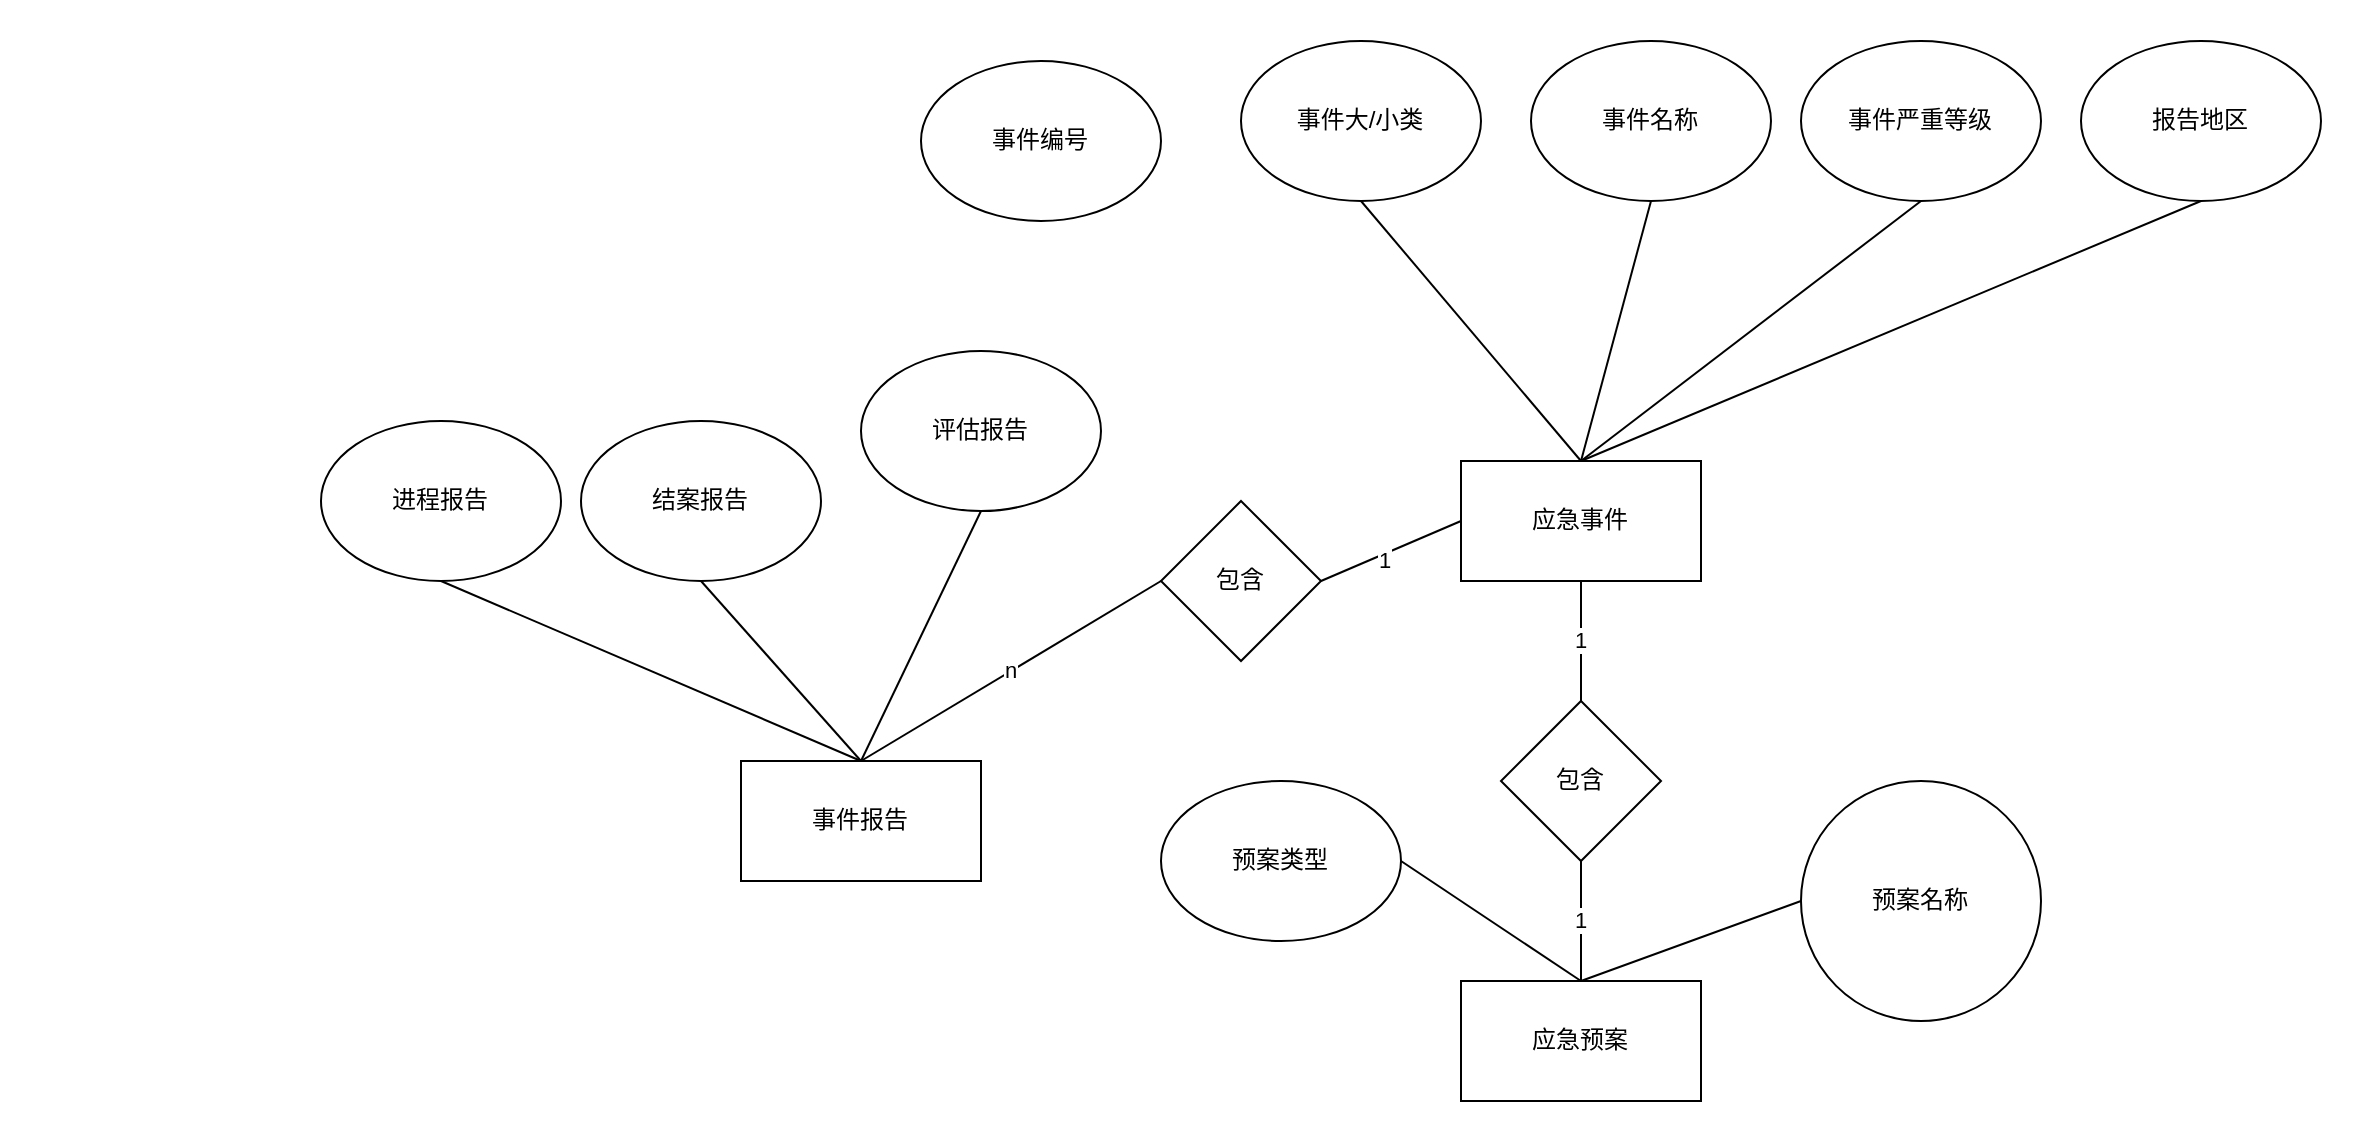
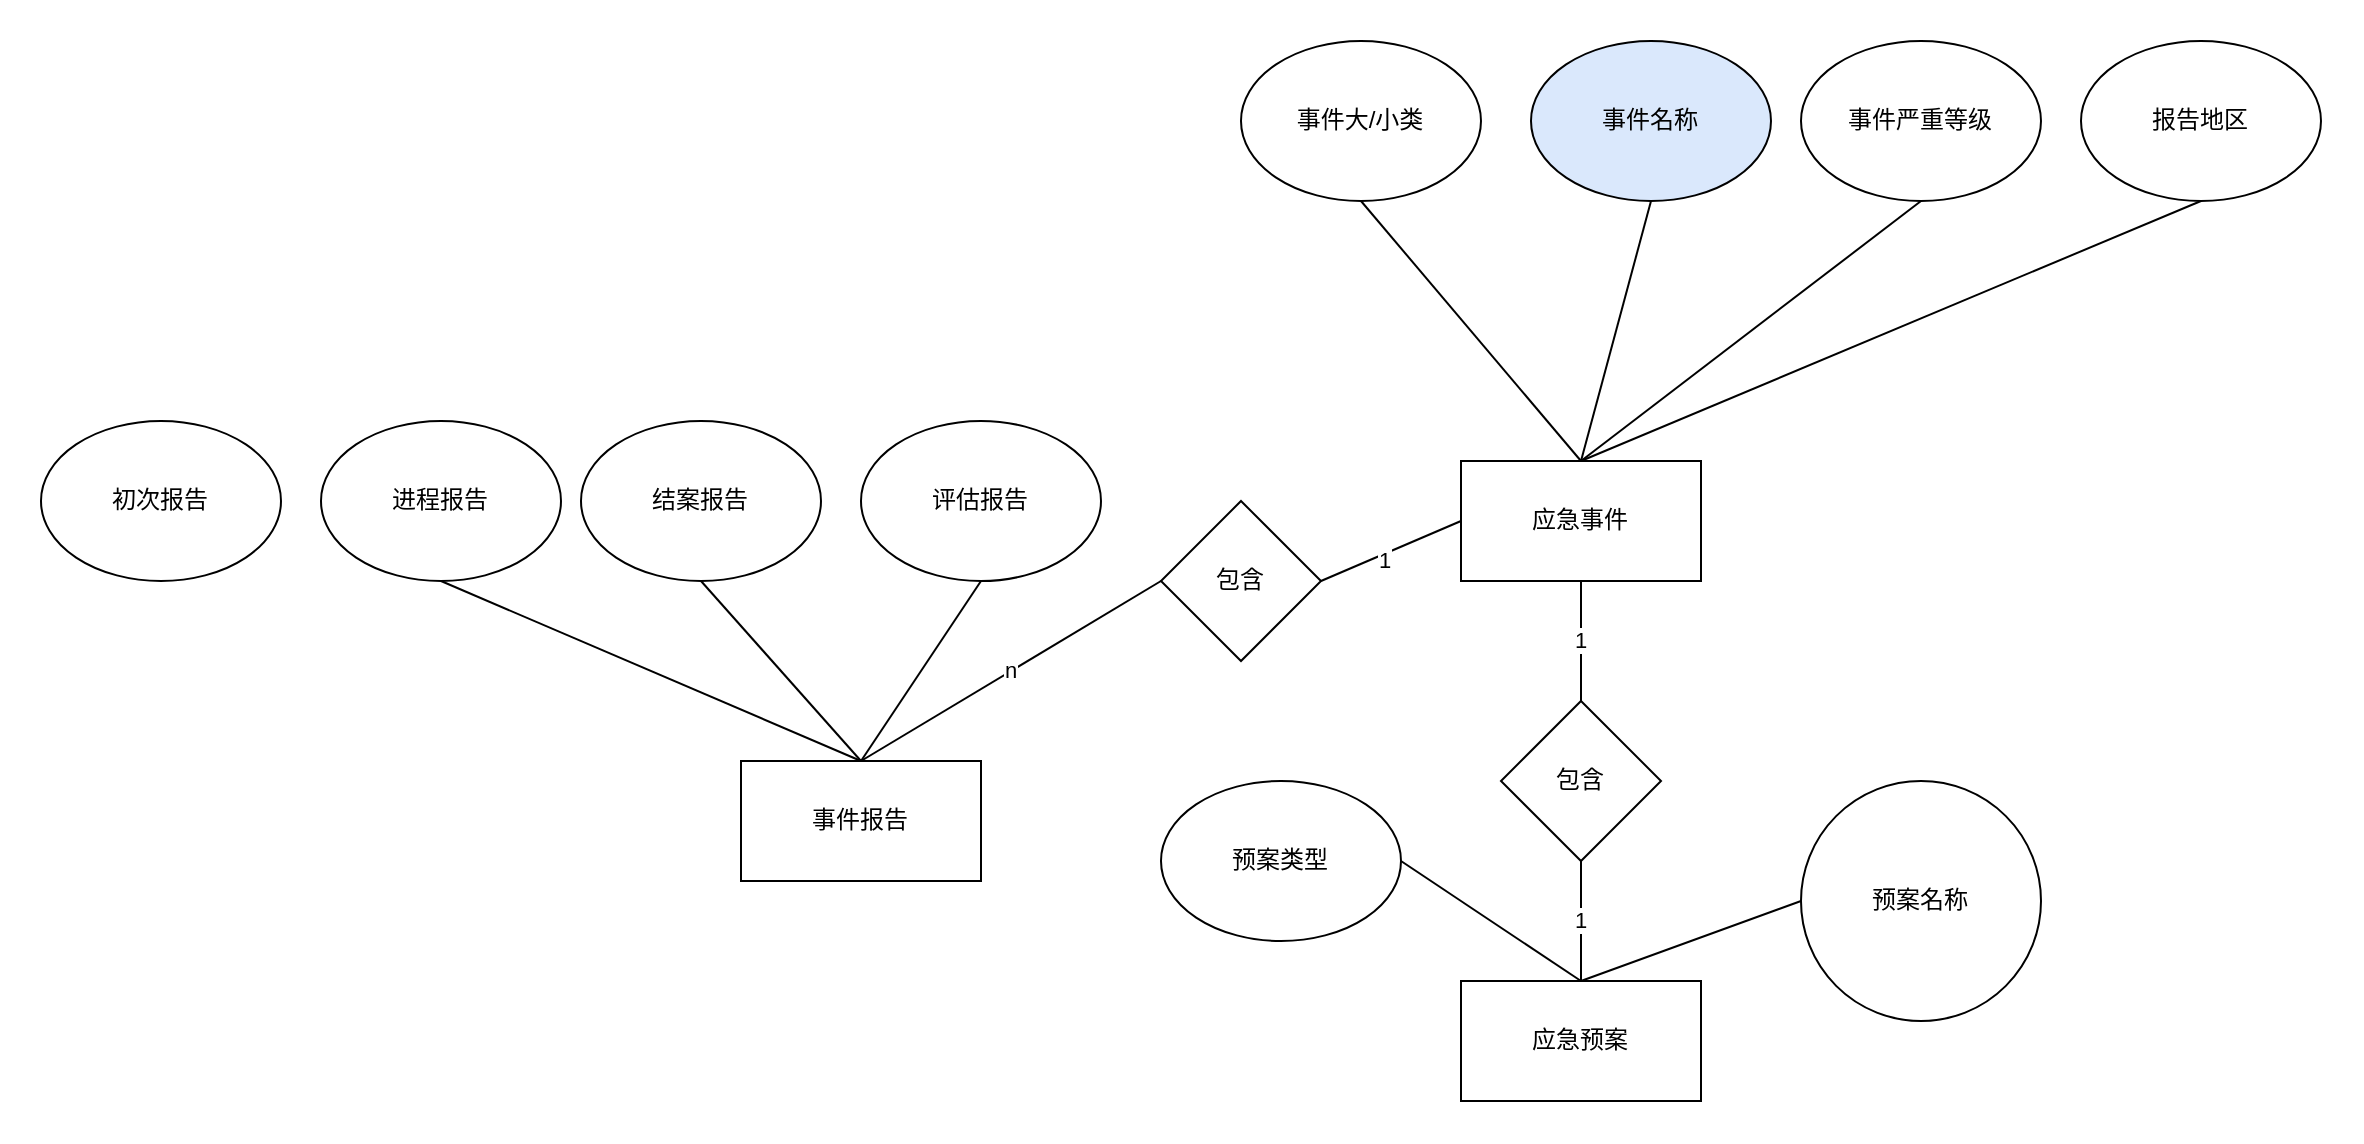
  <mxCell id="0" />
  <mxCell id="1" parent="0" />
  <mxCell id="2" style="edgeStyle=none;rounded=0;orthogonalLoop=1;jettySize=auto;html=1;exitX=0;exitY=0.5;exitDx=0;exitDy=0;entryX=1;entryY=0.5;entryDx=0;entryDy=0;startArrow=none;startFill=0;endArrow=none;endFill=0;strokeColor=default;" edge="1" parent="1" source="5" target="17"><mxGeometry relative="1" as="geometry" /></mxCell>
  <mxCell id="3" value="1" style="edgeLabel;html=1;align=center;verticalAlign=middle;resizable=0;points=[];" vertex="1" connectable="0" parent="2"><mxGeometry x="0.133" y="3" relative="1" as="geometry"><mxPoint as="offset" /></mxGeometry></mxCell>
  <mxCell id="4" value="1" style="edgeStyle=none;rounded=0;orthogonalLoop=1;jettySize=auto;html=1;exitX=0.5;exitY=1;exitDx=0;exitDy=0;entryX=0.5;entryY=0;entryDx=0;entryDy=0;startArrow=none;startFill=0;endArrow=none;endFill=0;strokeColor=default;" edge="1" parent="1" source="5" target="27"><mxGeometry relative="1" as="geometry" /></mxCell>
  <mxCell id="5" value="应急事件" style="rounded=0;whiteSpace=wrap;html=1;" vertex="1" parent="1"><mxGeometry x="730" y="230" width="120" height="60" as="geometry" /></mxCell>
- <mxCell id="6" value="事件编号" style="ellipse;whiteSpace=wrap;html=1;" vertex="1" parent="1"><mxGeometry x="460" y="30" width="120" height="80" as="geometry" /></mxCell>
  <mxCell id="7" style="rounded=0;orthogonalLoop=1;jettySize=auto;html=1;exitX=0.5;exitY=1;exitDx=0;exitDy=0;endArrow=none;endFill=0;strokeColor=default;startArrow=none;startFill=0;" edge="1" parent="1" source="8"><mxGeometry relative="1" as="geometry"><mxPoint x="790" y="230" as="targetPoint" /></mxGeometry></mxCell>
  <mxCell id="8" value="事件大/小类" style="ellipse;whiteSpace=wrap;html=1;" vertex="1" parent="1"><mxGeometry x="620" y="20" width="120" height="80" as="geometry" /></mxCell>
  <mxCell id="9" style="edgeStyle=none;rounded=0;orthogonalLoop=1;jettySize=auto;html=1;exitX=0.5;exitY=1;exitDx=0;exitDy=0;startArrow=none;startFill=0;endArrow=none;endFill=0;strokeColor=default;" edge="1" parent="1" source="10"><mxGeometry relative="1" as="geometry"><mxPoint x="790" y="230" as="targetPoint" /></mxGeometry></mxCell>
- <mxCell id="10" value="事件名称" style="ellipse;whiteSpace=wrap;html=1;" vertex="1" parent="1"><mxGeometry x="765" y="20" width="120" height="80" as="geometry" /></mxCell>
+ <mxCell id="10" value="事件名称" style="ellipse;whiteSpace=wrap;html=1;fillColor=#dae8fc;" vertex="1" parent="1"><mxGeometry x="765" y="20" width="120" height="80" as="geometry" /></mxCell>
  <mxCell id="11" style="edgeStyle=none;rounded=0;orthogonalLoop=1;jettySize=auto;html=1;exitX=0.5;exitY=1;exitDx=0;exitDy=0;startArrow=none;startFill=0;endArrow=none;endFill=0;strokeColor=default;" edge="1" parent="1" source="12"><mxGeometry relative="1" as="geometry"><mxPoint x="790" y="230" as="targetPoint" /></mxGeometry></mxCell>
  <mxCell id="12" value="事件严重等级" style="ellipse;whiteSpace=wrap;html=1;" vertex="1" parent="1"><mxGeometry x="900" y="20" width="120" height="80" as="geometry" /></mxCell>
  <mxCell id="13" style="edgeStyle=none;rounded=0;orthogonalLoop=1;jettySize=auto;html=1;exitX=0.5;exitY=1;exitDx=0;exitDy=0;startArrow=none;startFill=0;endArrow=none;endFill=0;strokeColor=default;" edge="1" parent="1" source="14"><mxGeometry relative="1" as="geometry"><mxPoint x="790" y="230" as="targetPoint" /></mxGeometry></mxCell>
  <mxCell id="14" value="报告地区" style="ellipse;whiteSpace=wrap;html=1;" vertex="1" parent="1"><mxGeometry x="1040" y="20" width="120" height="80" as="geometry" /></mxCell>
  <mxCell id="15" value="事件报告" style="rounded=0;whiteSpace=wrap;html=1;" vertex="1" parent="1"><mxGeometry x="370" y="380" width="120" height="60" as="geometry" /></mxCell>
  <mxCell id="16" value="n" style="edgeStyle=none;rounded=0;orthogonalLoop=1;jettySize=auto;html=1;exitX=0;exitY=0.5;exitDx=0;exitDy=0;entryX=0.5;entryY=0;entryDx=0;entryDy=0;startArrow=none;startFill=0;endArrow=none;endFill=0;strokeColor=default;" edge="1" parent="1" source="17" target="15"><mxGeometry relative="1" as="geometry" /></mxCell>
  <mxCell id="17" value="包含" style="rhombus;whiteSpace=wrap;html=1;" vertex="1" parent="1"><mxGeometry x="580" y="250" width="80" height="80" as="geometry" /></mxCell>
+ <mxCell id="18" value="初次报告" style="ellipse;whiteSpace=wrap;html=1;" vertex="1" parent="1"><mxGeometry x="20" y="210" width="120" height="80" as="geometry" /></mxCell>
  <mxCell id="19" style="edgeStyle=none;rounded=0;orthogonalLoop=1;jettySize=auto;html=1;exitX=0.5;exitY=1;exitDx=0;exitDy=0;startArrow=none;startFill=0;endArrow=none;endFill=0;strokeColor=default;" edge="1" parent="1" source="20"><mxGeometry relative="1" as="geometry"><mxPoint x="430" y="380" as="targetPoint" /></mxGeometry></mxCell>
  <mxCell id="20" value="进程报告" style="ellipse;whiteSpace=wrap;html=1;" vertex="1" parent="1"><mxGeometry x="160" y="210" width="120" height="80" as="geometry" /></mxCell>
  <mxCell id="21" style="edgeStyle=none;rounded=0;orthogonalLoop=1;jettySize=auto;html=1;exitX=0.5;exitY=1;exitDx=0;exitDy=0;startArrow=none;startFill=0;endArrow=none;endFill=0;strokeColor=default;" edge="1" parent="1" source="22"><mxGeometry relative="1" as="geometry"><mxPoint x="430" y="380" as="targetPoint" /></mxGeometry></mxCell>
  <mxCell id="22" value="结案报告" style="ellipse;whiteSpace=wrap;html=1;" vertex="1" parent="1"><mxGeometry x="290" y="210" width="120" height="80" as="geometry" /></mxCell>
  <mxCell id="23" style="edgeStyle=none;rounded=0;orthogonalLoop=1;jettySize=auto;html=1;exitX=0.5;exitY=1;exitDx=0;exitDy=0;startArrow=none;startFill=0;endArrow=none;endFill=0;strokeColor=default;" edge="1" parent="1" source="24"><mxGeometry relative="1" as="geometry"><mxPoint x="430" y="380" as="targetPoint" /></mxGeometry></mxCell>
- <mxCell id="24" value="评估报告" style="ellipse;whiteSpace=wrap;html=1;" vertex="1" parent="1"><mxGeometry x="430" y="175" width="120" height="80" as="geometry" /></mxCell>
+ <mxCell id="24" value="评估报告" style="ellipse;whiteSpace=wrap;html=1;" vertex="1" parent="1"><mxGeometry x="430" y="210" width="120" height="80" as="geometry" /></mxCell>
  <mxCell id="25" value="应急预案" style="rounded=0;whiteSpace=wrap;html=1;" vertex="1" parent="1"><mxGeometry x="730" y="490" width="120" height="60" as="geometry" /></mxCell>
  <mxCell id="26" value="1" style="edgeStyle=none;rounded=0;orthogonalLoop=1;jettySize=auto;html=1;exitX=0.5;exitY=1;exitDx=0;exitDy=0;entryX=0.5;entryY=0;entryDx=0;entryDy=0;startArrow=none;startFill=0;endArrow=none;endFill=0;strokeColor=default;" edge="1" parent="1" source="27" target="25"><mxGeometry relative="1" as="geometry" /></mxCell>
  <mxCell id="27" value="包含" style="rhombus;whiteSpace=wrap;html=1;" vertex="1" parent="1"><mxGeometry x="750" y="350" width="80" height="80" as="geometry" /></mxCell>
  <mxCell id="28" style="edgeStyle=none;rounded=0;orthogonalLoop=1;jettySize=auto;html=1;exitX=1;exitY=0.5;exitDx=0;exitDy=0;startArrow=none;startFill=0;endArrow=none;endFill=0;strokeColor=default;" edge="1" parent="1" source="29"><mxGeometry relative="1" as="geometry"><mxPoint x="790" y="490" as="targetPoint" /></mxGeometry></mxCell>
  <mxCell id="29" value="预案类型" style="ellipse;whiteSpace=wrap;html=1;" vertex="1" parent="1"><mxGeometry x="580" y="390" width="120" height="80" as="geometry" /></mxCell>
  <mxCell id="30" style="edgeStyle=none;rounded=0;orthogonalLoop=1;jettySize=auto;html=1;exitX=0;exitY=0.5;exitDx=0;exitDy=0;startArrow=none;startFill=0;endArrow=none;endFill=0;strokeColor=default;" edge="1" parent="1" source="31"><mxGeometry relative="1" as="geometry"><mxPoint x="790" y="490" as="targetPoint" /></mxGeometry></mxCell>
  <mxCell id="31" value="预案名称" style="ellipse;whiteSpace=wrap;html=1;" vertex="1" parent="1"><mxGeometry x="900" y="390" width="120" height="120" as="geometry" /></mxCell>
